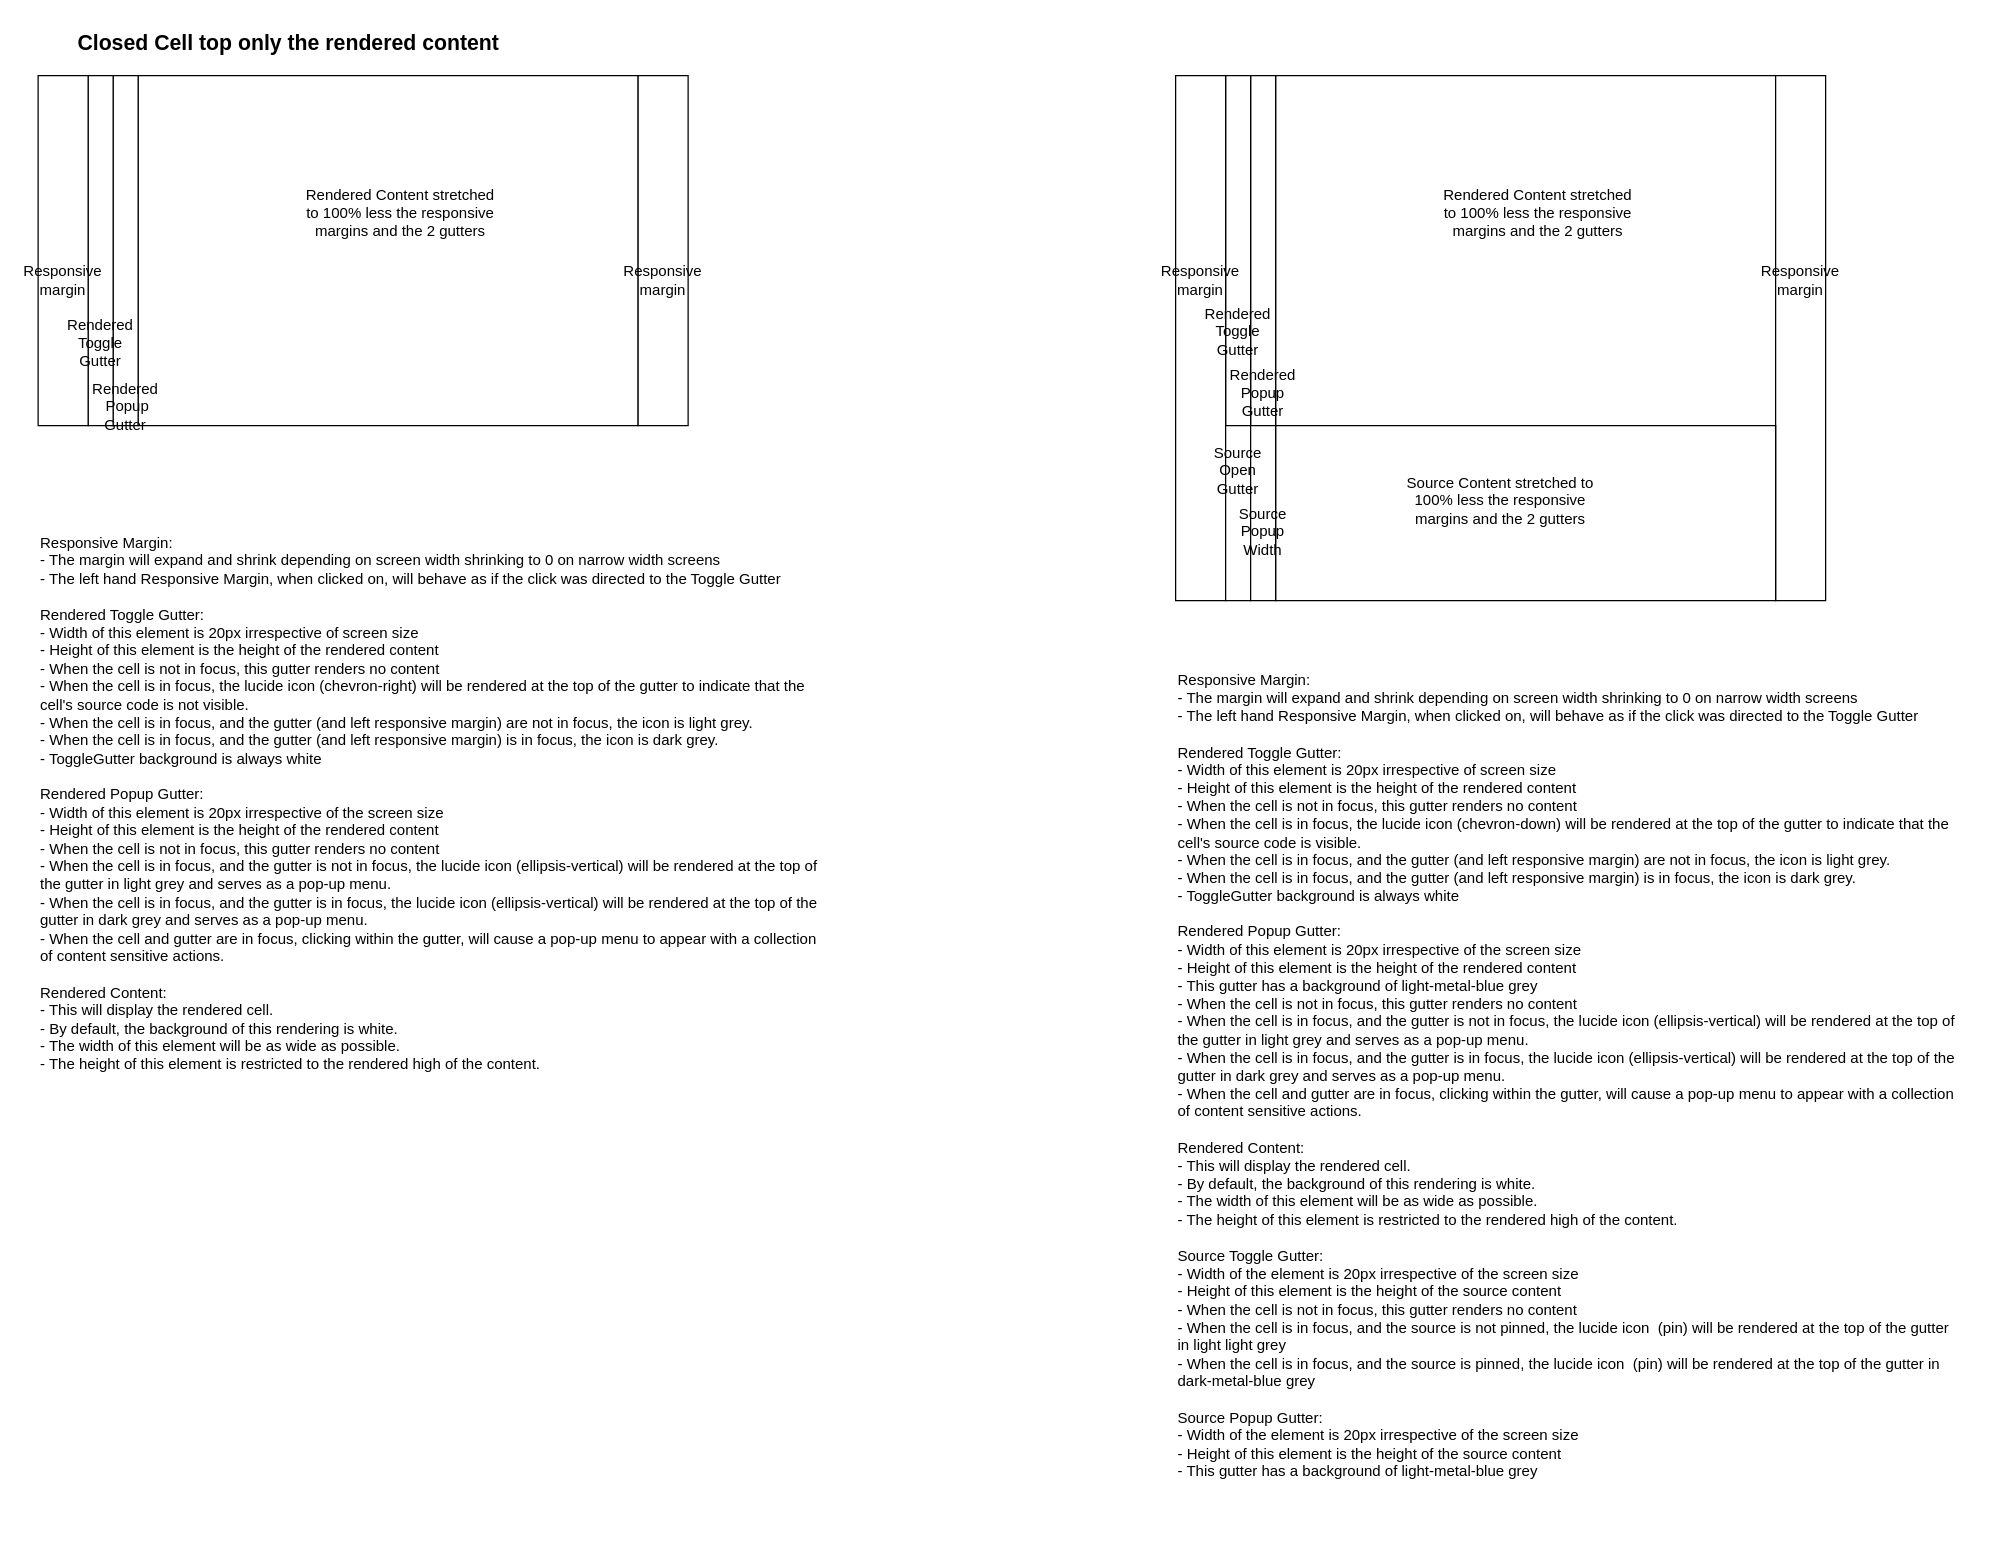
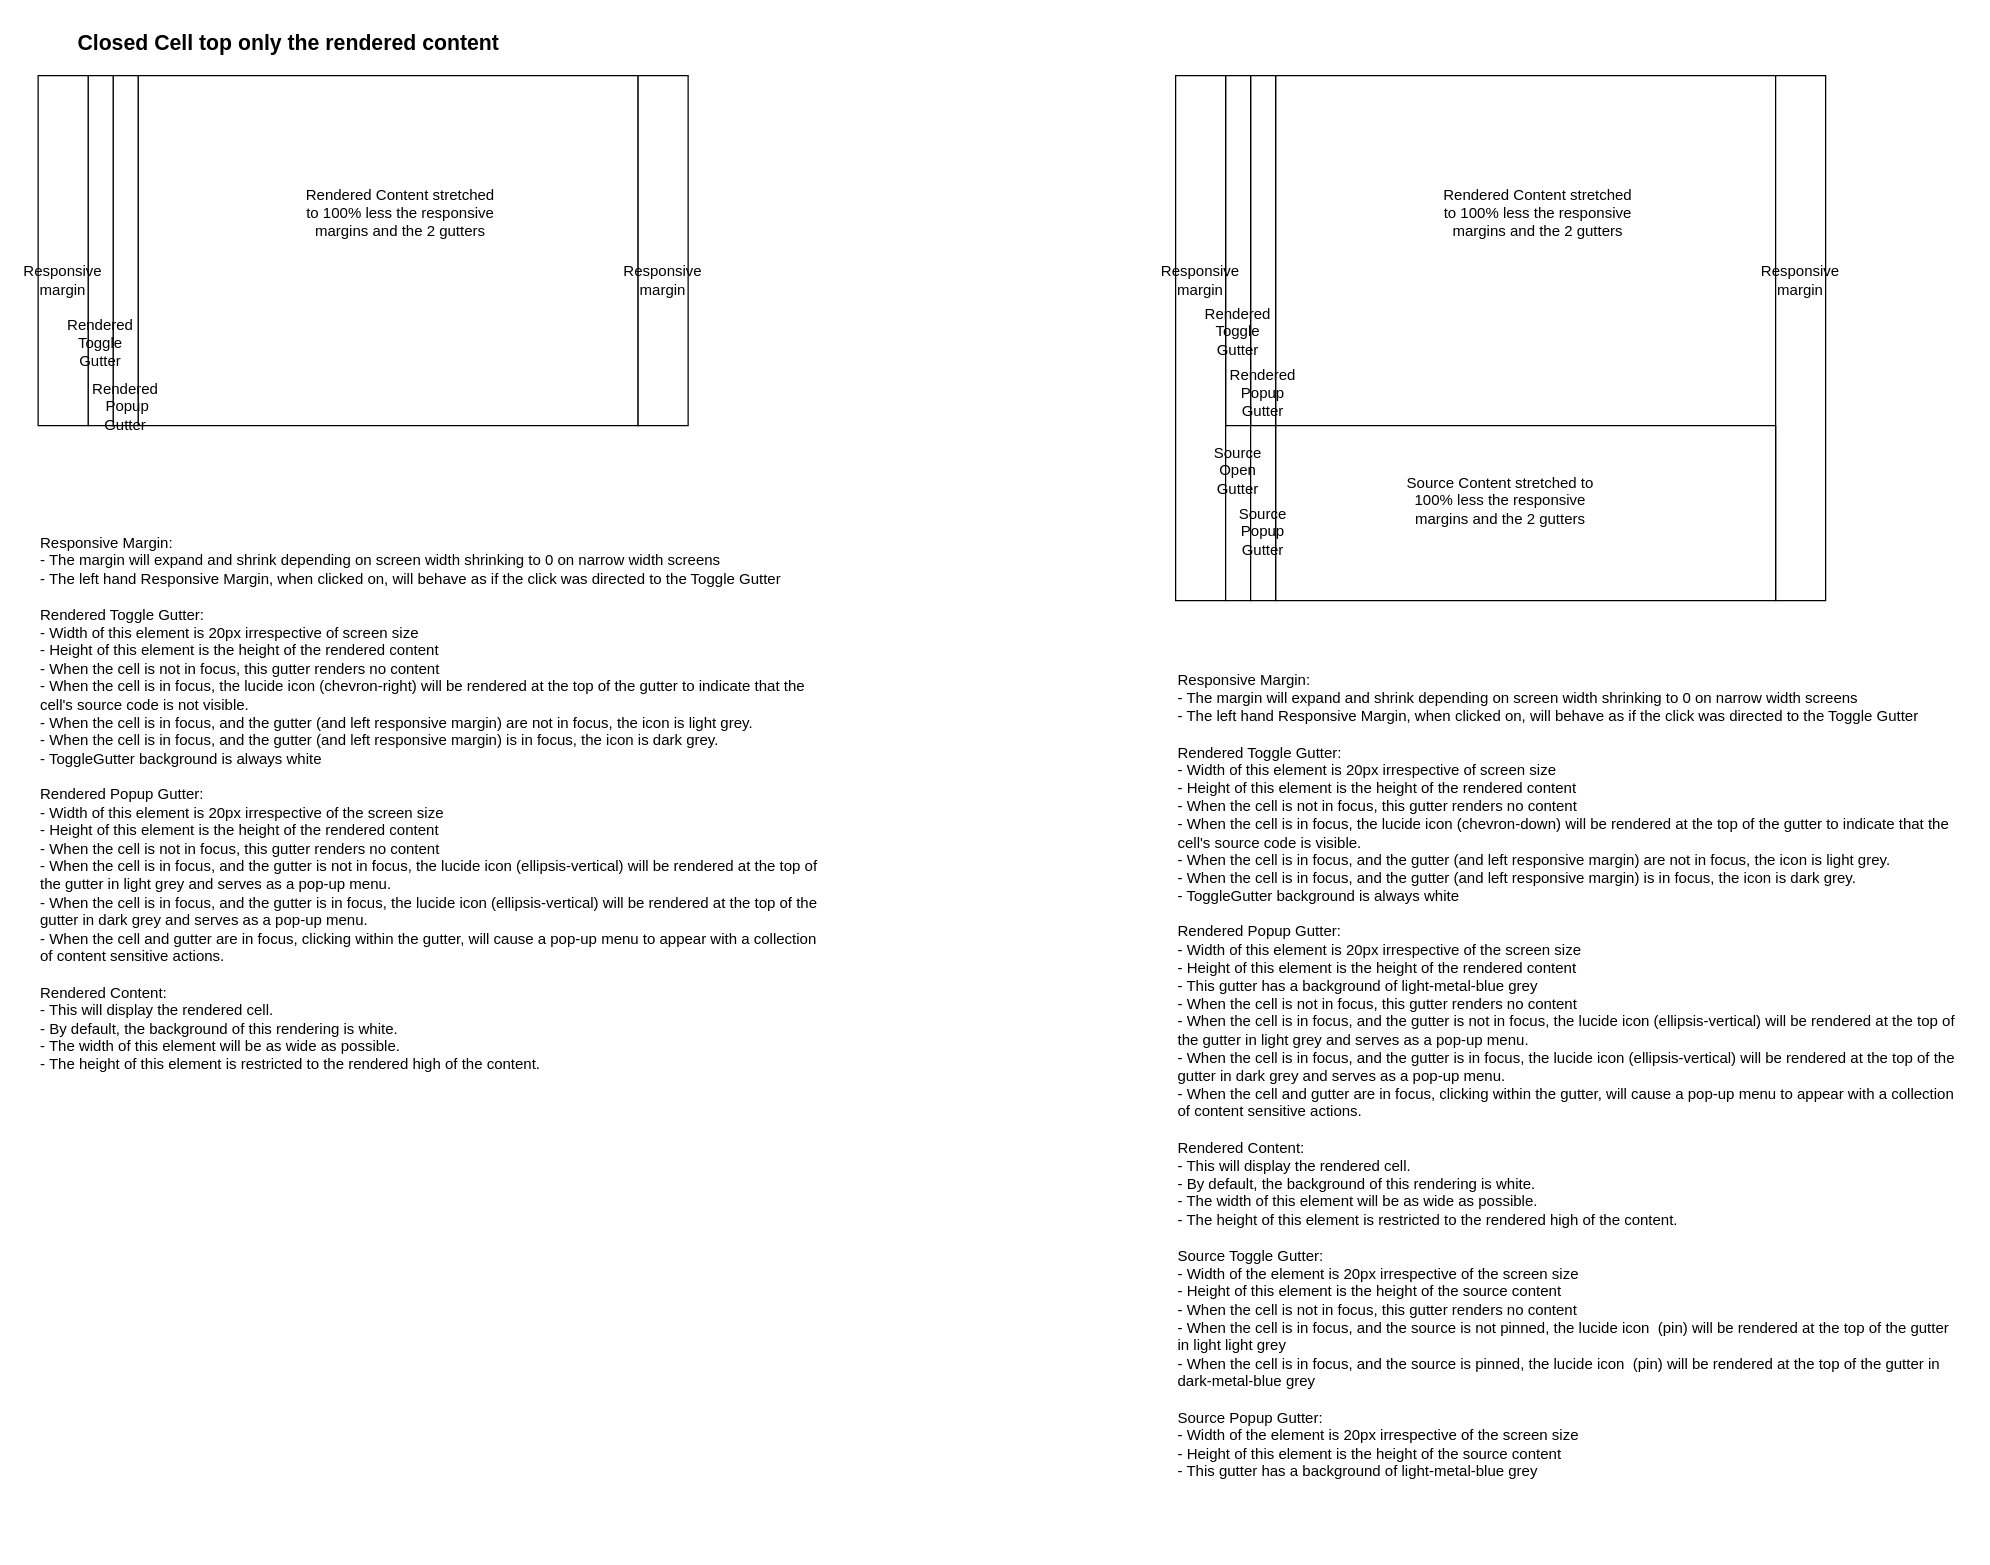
  <mxCell id="0" />
  <mxCell id="1" parent="0" />
  <mxCell id="2" value="" style="rounded=0;whiteSpace=wrap;html=1;" parent="1" vertex="1"><mxGeometry x="110" y="60" width="400" height="280" as="geometry" /></mxCell>
  <mxCell id="3" value="" style="rounded=0;whiteSpace=wrap;html=1;" parent="1" vertex="1"><mxGeometry x="90" y="60" width="20" height="280" as="geometry" /></mxCell>
  <mxCell id="4" value="" style="rounded=0;whiteSpace=wrap;html=1;" parent="1" vertex="1"><mxGeometry x="70" y="60" width="20" height="280" as="geometry" /></mxCell>
  <mxCell id="5" value="" style="rounded=0;whiteSpace=wrap;html=1;strokeColor=default;align=center;verticalAlign=middle;fontFamily=Helvetica;fontSize=12;fontColor=default;fillColor=default;" parent="1" vertex="1"><mxGeometry x="30" y="60" width="40" height="280" as="geometry" /></mxCell>
  <mxCell id="6" value="" style="rounded=0;whiteSpace=wrap;html=1;strokeColor=default;align=center;verticalAlign=middle;fontFamily=Helvetica;fontSize=12;fontColor=default;fillColor=default;" parent="1" vertex="1"><mxGeometry x="510" y="60" width="40" height="280" as="geometry" /></mxCell>
  <mxCell id="7" value="&lt;font style=&quot;font-size: 17px;&quot;&gt;&lt;b&gt;Closed Cell top only the rendered content&lt;/b&gt;&lt;/font&gt;" style="text;html=1;align=center;verticalAlign=middle;resizable=0;points=[];autosize=1;strokeColor=none;fillColor=none;" parent="1" vertex="1"><mxGeometry x="30" width="400" height="30" as="geometry" y="20" /></mxCell>
  <mxCell id="8" value="Responsive margin" style="text;html=1;align=center;verticalAlign=middle;whiteSpace=wrap;rounded=0;" parent="1" vertex="1"><mxGeometry x="500" y="209" width="60" height="30" as="geometry" /></mxCell>
  <mxCell id="9" value="Responsive margin" style="text;html=1;align=center;verticalAlign=middle;whiteSpace=wrap;rounded=0;" parent="1" vertex="1"><mxGeometry x="20" y="209" width="60" height="30" as="geometry" /></mxCell>
  <mxCell id="10" value="Rendered Content stretched to 100% less the responsive margins and the 2 gutters" style="text;html=1;align=center;verticalAlign=middle;whiteSpace=wrap;rounded=0;" parent="1" vertex="1"><mxGeometry x="240" y="120" width="160" height="100" as="geometry" /></mxCell>
  <mxCell id="11" value="Rendered Toggle Gutter" style="text;html=1;align=center;verticalAlign=middle;whiteSpace=wrap;rounded=0;" vertex="1" parent="1"><mxGeometry x="50" y="259" width="60" height="30" as="geometry" /></mxCell>
  <mxCell id="12" value="Rendered &amp;nbsp;Popup Gutter" style="text;html=1;align=center;verticalAlign=middle;whiteSpace=wrap;rounded=0;" vertex="1" parent="1"><mxGeometry x="70" y="310" width="60" height="30" as="geometry" /></mxCell>
  <mxCell id="13" value="Responsive Margin:&lt;div&gt;- The margin will expand and shrink depending on screen width shrinking to 0 on narrow width screens&lt;/div&gt;&lt;div&gt;- The left hand Responsive Margin, when clicked on, will behave as if the click was directed to the Toggle Gutter&lt;/div&gt;&lt;div&gt;&lt;br&gt;&lt;/div&gt;&lt;div&gt;Rendered Toggle Gutter:&lt;/div&gt;&lt;div&gt;- Width of this element is 20px irrespective of screen size&lt;/div&gt;&lt;div&gt;- Height of this element is the height of the rendered content&lt;/div&gt;&lt;div&gt;- When the cell is not in focus, this gutter renders no content&lt;/div&gt;&lt;div&gt;- When the cell is in focus, the lucide icon (chevron-right) will be rendered at the top of the gutter to indicate that the cell's source code is not visible.&lt;/div&gt;&lt;div&gt;- When the cell is in focus, and the gutter (and left responsive margin) are not in focus, the icon is light grey.&lt;/div&gt;&lt;div&gt;- When the cell is in focus, and the gutter (and left responsive margin) is in focus, the icon is dark grey.&lt;/div&gt;&lt;div&gt;- ToggleGutter background is always white&lt;/div&gt;&lt;div&gt;&lt;br&gt;&lt;/div&gt;&lt;div&gt;Rendered Popup Gutter:&lt;/div&gt;&lt;div&gt;- Width of this element is 20px irrespective of the screen size&lt;/div&gt;&lt;div&gt;- Height of this element is the height of the rendered content&lt;/div&gt;&lt;div&gt;- When the cell is not in focus, this gutter renders no content&lt;/div&gt;&lt;div&gt;- When the cell is in focus, and the gutter is not in focus, the lucide icon (ellipsis-vertical) will be rendered at the top of the gutter in light grey and serves as a pop-up menu.&lt;/div&gt;&lt;div&gt;- When the cell is in focus, and the gutter is in focus, the lucide icon (ellipsis-vertical) will be rendered at the top of the gutter in dark grey and serves as a pop-up menu.&lt;/div&gt;&lt;div&gt;- When the cell and gutter are in focus, clicking within the gutter, will cause a pop-up menu to appear with a collection of content sensitive actions.&lt;/div&gt;&lt;div&gt;&lt;br&gt;&lt;/div&gt;&lt;div&gt;Rendered Content:&lt;/div&gt;&lt;div&gt;- This will display the rendered cell.&lt;/div&gt;&lt;div&gt;- By default, the background of this rendering is white.&lt;/div&gt;&lt;div&gt;- The width of this element will be as wide as possible.&lt;/div&gt;&lt;div&gt;- The height of this element is restricted to the rendered high of the content.&lt;/div&gt;" style="text;html=1;align=left;verticalAlign=top;whiteSpace=wrap;rounded=0;" vertex="1" parent="1"><mxGeometry x="30" y="420" width="630" height="450" as="geometry" /></mxCell>
  <mxCell id="14" value="" style="rounded=0;whiteSpace=wrap;html=1;" vertex="1" parent="1"><mxGeometry x="1020" y="60" width="400" height="280" as="geometry" /></mxCell>
  <mxCell id="15" value="" style="rounded=0;whiteSpace=wrap;html=1;" vertex="1" parent="1"><mxGeometry x="1000" y="60" width="20" height="280" as="geometry" /></mxCell>
  <mxCell id="16" value="" style="rounded=0;whiteSpace=wrap;html=1;" vertex="1" parent="1"><mxGeometry x="980" y="60" width="20" height="280" as="geometry" /></mxCell>
  <mxCell id="17" value="" style="rounded=0;whiteSpace=wrap;html=1;strokeColor=default;align=center;verticalAlign=middle;fontFamily=Helvetica;fontSize=12;fontColor=default;fillColor=default;" vertex="1" parent="1"><mxGeometry x="940" y="60" width="40" height="420" as="geometry" /></mxCell>
  <mxCell id="18" value="" style="rounded=0;whiteSpace=wrap;html=1;strokeColor=default;align=center;verticalAlign=middle;fontFamily=Helvetica;fontSize=12;fontColor=default;fillColor=default;" vertex="1" parent="1"><mxGeometry x="1420" y="60" width="40" height="420" as="geometry" /></mxCell>
  <mxCell id="19" value="Responsive margin" style="text;html=1;align=center;verticalAlign=middle;whiteSpace=wrap;rounded=0;" vertex="1" parent="1"><mxGeometry x="1410" y="209" width="60" height="30" as="geometry" /></mxCell>
  <mxCell id="20" value="Responsive margin" style="text;html=1;align=center;verticalAlign=middle;whiteSpace=wrap;rounded=0;" vertex="1" parent="1"><mxGeometry x="930" y="209" width="60" height="30" as="geometry" /></mxCell>
  <mxCell id="21" value="Rendered Content stretched to 100% less the responsive margins and the 2 gutters" style="text;html=1;align=center;verticalAlign=middle;whiteSpace=wrap;rounded=0;" vertex="1" parent="1"><mxGeometry x="1150" y="120" width="160" height="100" as="geometry" /></mxCell>
  <mxCell id="22" value="Rendered Toggle Gutter" style="text;html=1;align=center;verticalAlign=middle;whiteSpace=wrap;rounded=0;" vertex="1" parent="1"><mxGeometry x="960" y="250" width="60" height="30" as="geometry" /></mxCell>
  <mxCell id="23" value="Rendered Popup Gutter" style="text;html=1;align=center;verticalAlign=middle;whiteSpace=wrap;rounded=0;" vertex="1" parent="1"><mxGeometry x="980" y="299" width="60" height="30" as="geometry" /></mxCell>
  <mxCell id="24" value="" style="rounded=0;whiteSpace=wrap;html=1;" vertex="1" parent="1"><mxGeometry x="1020" y="340" width="400" height="140" as="geometry" /></mxCell>
  <mxCell id="25" value="" style="rounded=0;whiteSpace=wrap;html=1;" vertex="1" parent="1"><mxGeometry x="980" y="340" width="20" height="140" as="geometry" /></mxCell>
  <mxCell id="26" value="" style="rounded=0;whiteSpace=wrap;html=1;" vertex="1" parent="1"><mxGeometry x="1000" y="340" width="20" height="140" as="geometry" /></mxCell>
  <mxCell id="27" value="Source Content stretched to 100% less the responsive margins and the 2 gutters" style="text;html=1;align=center;verticalAlign=middle;whiteSpace=wrap;rounded=0;" vertex="1" parent="1"><mxGeometry x="1120" y="370" width="160" height="60" as="geometry" /></mxCell>
  <mxCell id="28" value="Source Open Gutter" style="text;html=1;align=center;verticalAlign=middle;whiteSpace=wrap;rounded=0;" vertex="1" parent="1"><mxGeometry x="960" y="360.5" width="60" height="30" as="geometry" /></mxCell>
- <mxCell id="29" value="Source Popup Width" style="text;html=1;align=center;verticalAlign=middle;whiteSpace=wrap;rounded=0;" vertex="1" parent="1"><mxGeometry x="980" y="409.5" width="60" height="30" as="geometry" /></mxCell>
+ <mxCell id="29" value="Source Popup Gutter" style="text;html=1;align=center;verticalAlign=middle;whiteSpace=wrap;rounded=0;" vertex="1" parent="1"><mxGeometry x="980" y="409.5" width="60" height="30" as="geometry" /></mxCell>
  <mxCell id="30" value="Responsive Margin:&lt;div&gt;- The margin will expand and shrink depending on screen width shrinking to 0 on narrow width screens&lt;/div&gt;&lt;div&gt;- The left hand Responsive Margin, when clicked on, will behave as if the click was directed to the Toggle Gutter&lt;/div&gt;&lt;div&gt;&lt;br&gt;&lt;/div&gt;&lt;div&gt;Rendered Toggle Gutter:&lt;/div&gt;&lt;div&gt;- Width of this element is 20px irrespective of screen size&lt;/div&gt;&lt;div&gt;- Height of this element is the height of the rendered content&lt;/div&gt;&lt;div&gt;- When the cell is not in focus, this gutter renders no content&lt;/div&gt;&lt;div&gt;- When the cell is in focus, the lucide icon (chevron-down) will be rendered at the top of the gutter to indicate that the cell's source code is visible.&lt;/div&gt;&lt;div&gt;- When the cell is in focus, and the gutter (and left responsive margin) are not in focus, the icon is light grey.&lt;/div&gt;&lt;div&gt;- When the cell is in focus, and the gutter (and left responsive margin) is in focus, the icon is dark grey.&lt;/div&gt;&lt;div&gt;- ToggleGutter background is always white&lt;/div&gt;&lt;div&gt;&lt;br&gt;&lt;/div&gt;&lt;div&gt;Rendered Popup Gutter:&lt;/div&gt;&lt;div&gt;- Width of this element is 20px irrespective of the screen size&lt;/div&gt;&lt;div&gt;- Height of this element is the height of the rendered content&lt;/div&gt;&lt;div&gt;- This gutter has a background of light-metal-blue grey&lt;/div&gt;&lt;div&gt;- When the cell is not in focus, this gutter renders no content&lt;/div&gt;&lt;div&gt;- When the cell is in focus, and the gutter is not in focus, the lucide icon (ellipsis-vertical) will be rendered at the top of the gutter in light grey and serves as a pop-up menu.&lt;/div&gt;&lt;div&gt;- When the cell is in focus, and the gutter is in focus, the lucide icon (ellipsis-vertical) will be rendered at the top of the gutter in dark grey and serves as a pop-up menu.&lt;/div&gt;&lt;div&gt;- When the cell and gutter are in focus, clicking within the gutter, will cause a pop-up menu to appear with a collection of content sensitive actions.&lt;/div&gt;&lt;div&gt;&lt;br&gt;&lt;/div&gt;&lt;div&gt;Rendered Content:&lt;/div&gt;&lt;div&gt;- This will display the rendered cell.&lt;/div&gt;&lt;div&gt;- By default, the background of this rendering is white.&lt;/div&gt;&lt;div&gt;- The width of this element will be as wide as possible.&lt;/div&gt;&lt;div&gt;- The height of this element is restricted to the rendered high of the content.&lt;/div&gt;&lt;div&gt;&lt;br&gt;&lt;/div&gt;&lt;div&gt;Source Toggle Gutter:&lt;/div&gt;&lt;div&gt;- Width of the element is 20px irrespective of the screen size&lt;/div&gt;&lt;div&gt;- Height of this element is the height of the source content&lt;/div&gt;&lt;div&gt;- When the cell is not in focus, this gutter renders no content&lt;/div&gt;&lt;div&gt;- When the cell is in focus, and the source is not pinned, the lucide icon &amp;nbsp;(pin) will be rendered at the top of the gutter in light light grey&lt;/div&gt;&lt;div&gt;&lt;div&gt;- When the cell is in focus, and the source is pinned, the lucide icon &amp;nbsp;(pin) will be rendered at the top of the gutter in dark-metal-blue grey&lt;/div&gt;&lt;/div&gt;&lt;div&gt;&lt;br&gt;&lt;/div&gt;&lt;div&gt;Source Popup Gutter:&lt;/div&gt;&lt;div&gt;&lt;div&gt;- Width of the element is 20px irrespective of the screen size&lt;/div&gt;&lt;div&gt;- Height of this element is the height of the source content&lt;/div&gt;&lt;/div&gt;&lt;div&gt;- This gutter has a background of light-metal-blue grey&lt;/div&gt;&lt;div&gt;&lt;br&gt;&lt;/div&gt;&lt;div&gt;&lt;br&gt;&lt;/div&gt;" style="text;html=1;align=left;verticalAlign=top;whiteSpace=wrap;rounded=0;" vertex="1" parent="1"><mxGeometry x="940" y="530" width="630" height="700" as="geometry" /></mxCell>
